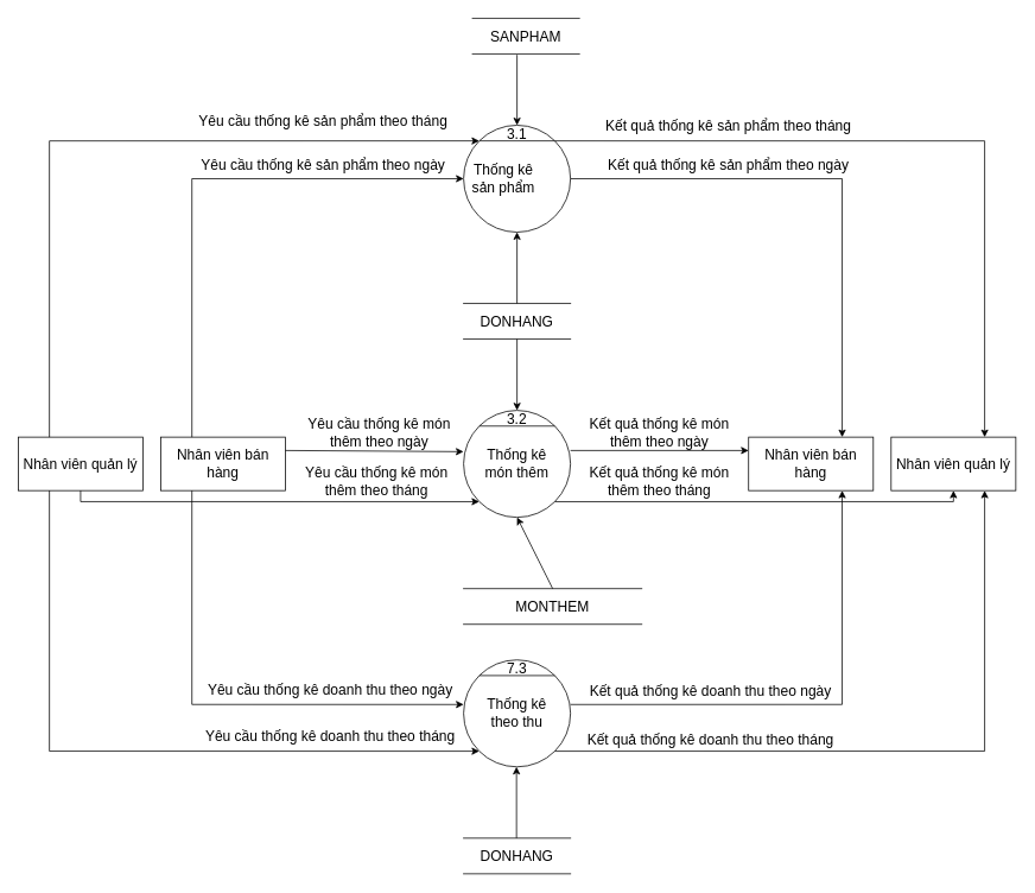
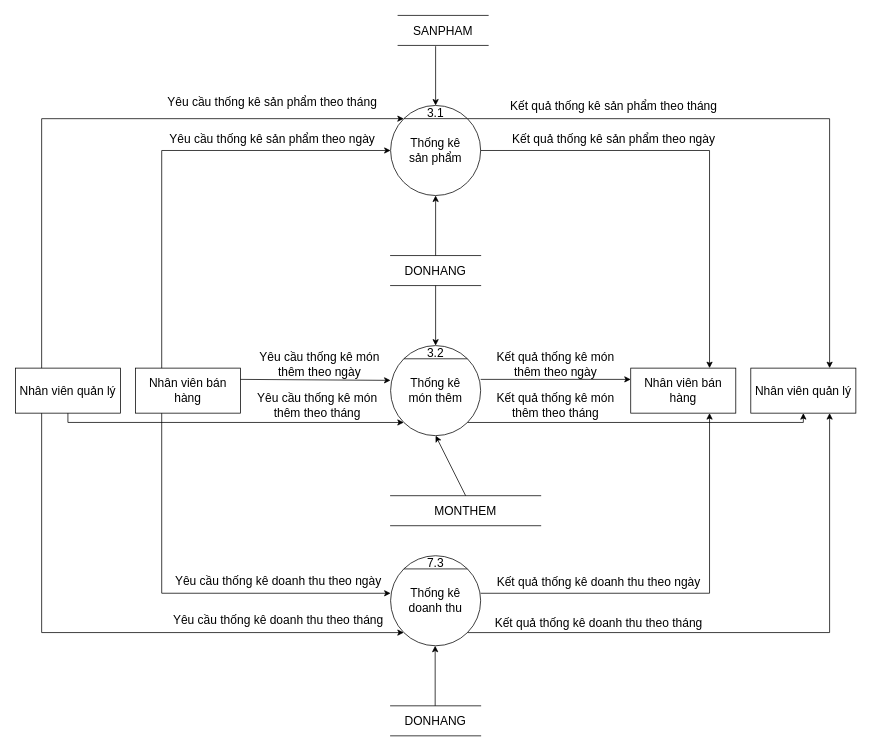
  <mxCell id="0" />
  <mxCell id="1" parent="0" />
  <mxCell id="2" value="" style="ellipse;whiteSpace=wrap;html=1;aspect=fixed;fontSize=16;" vertex="1" parent="1"><mxGeometry x="520" y="140" width="120" height="120" as="geometry" /></mxCell>
  <mxCell id="3" value="" style="endArrow=none;html=1;rounded=0;exitX=0;exitY=0;exitDx=0;exitDy=0;entryX=1;entryY=0;entryDx=0;entryDy=0;fontSize=16;" edge="1" parent="1" source="2" target="2"><mxGeometry width="50" height="50" relative="1" as="geometry"><mxPoint x="860" y="695" as="sourcePoint" /><mxPoint x="910" y="645" as="targetPoint" /></mxGeometry></mxCell>
- <mxCell id="4" value="Thống kê sản phẩm" style="text;html=1;strokeColor=none;fillColor=none;align=center;verticalAlign=middle;whiteSpace=wrap;rounded=0;fontSize=16;" vertex="1" parent="1"><mxGeometry x="525" y="185" width="80" height="30" as="geometry" /></mxCell>
+ <mxCell id="4" value="Thống kê sản phẩm" style="text;html=1;strokeColor=none;fillColor=none;align=center;verticalAlign=middle;whiteSpace=wrap;rounded=0;fontSize=16;" vertex="1" parent="1"><mxGeometry x="540" y="185" width="80" height="30" as="geometry" /></mxCell>
  <mxCell id="5" value="3.1" style="text;html=1;strokeColor=none;fillColor=none;align=center;verticalAlign=middle;whiteSpace=wrap;rounded=0;fontSize=16;" vertex="1" parent="1"><mxGeometry x="565" y="140" width="30" height="20" as="geometry" /></mxCell>
  <mxCell id="6" value="" style="ellipse;whiteSpace=wrap;html=1;aspect=fixed;fontSize=16;" vertex="1" parent="1"><mxGeometry x="520" y="460" width="120" height="120" as="geometry" /></mxCell>
  <mxCell id="7" value="" style="endArrow=none;html=1;rounded=0;exitX=0;exitY=0;exitDx=0;exitDy=0;entryX=1;entryY=0;entryDx=0;entryDy=0;fontSize=16;" edge="1" parent="1" source="6" target="6"><mxGeometry width="50" height="50" relative="1" as="geometry"><mxPoint x="860" y="1015" as="sourcePoint" /><mxPoint x="910" y="965" as="targetPoint" /></mxGeometry></mxCell>
  <mxCell id="8" value="&lt;font style=&quot;font-size: 16px&quot;&gt;Thống kê món thêm&lt;/font&gt;" style="text;html=1;strokeColor=none;fillColor=none;align=center;verticalAlign=middle;whiteSpace=wrap;rounded=0;fontSize=16;" vertex="1" parent="1"><mxGeometry x="540" y="505" width="80" height="30" as="geometry" /></mxCell>
  <mxCell id="9" value="3.2" style="text;html=1;strokeColor=none;fillColor=none;align=center;verticalAlign=middle;whiteSpace=wrap;rounded=0;fontSize=16;" vertex="1" parent="1"><mxGeometry x="565" y="460" width="30" height="20" as="geometry" /></mxCell>
  <mxCell id="10" value="" style="ellipse;whiteSpace=wrap;html=1;aspect=fixed;fontSize=16;" vertex="1" parent="1"><mxGeometry x="520" y="740" width="120" height="120" as="geometry" /></mxCell>
  <mxCell id="11" value="" style="endArrow=none;html=1;rounded=0;exitX=0;exitY=0;exitDx=0;exitDy=0;entryX=1;entryY=0;entryDx=0;entryDy=0;fontSize=16;" edge="1" parent="1" source="10" target="10"><mxGeometry width="50" height="50" relative="1" as="geometry"><mxPoint x="860" y="1295" as="sourcePoint" /><mxPoint x="910" y="1245" as="targetPoint" /></mxGeometry></mxCell>
- <mxCell id="12" value="&lt;font style=&quot;font-size: 16px&quot;&gt;Thống kê theo thu&lt;/font&gt;" style="text;html=1;strokeColor=none;fillColor=none;align=center;verticalAlign=middle;whiteSpace=wrap;rounded=0;fontSize=16;" vertex="1" parent="1"><mxGeometry x="540" y="785" width="80" height="30" as="geometry" /></mxCell>
+ <mxCell id="12" value="&lt;font style=&quot;font-size: 16px&quot;&gt;Thống kê doanh thu&lt;/font&gt;" style="text;html=1;strokeColor=none;fillColor=none;align=center;verticalAlign=middle;whiteSpace=wrap;rounded=0;fontSize=16;" vertex="1" parent="1"><mxGeometry x="540" y="785" width="80" height="30" as="geometry" /></mxCell>
  <mxCell id="13" value="7.3" style="text;html=1;strokeColor=none;fillColor=none;align=center;verticalAlign=middle;whiteSpace=wrap;rounded=0;fontSize=16;" vertex="1" parent="1"><mxGeometry x="565" y="740" width="30" height="20" as="geometry" /></mxCell>
  <mxCell id="14" value="Nhân viên bán hàng" style="rounded=0;whiteSpace=wrap;html=1;fontSize=16;" vertex="1" parent="1"><mxGeometry x="180" y="490" width="140" height="60" as="geometry" /></mxCell>
  <mxCell id="15" value="Nhân viên bán hàng" style="rounded=0;whiteSpace=wrap;html=1;fontSize=16;" vertex="1" parent="1"><mxGeometry x="840" y="490" width="140" height="60" as="geometry" /></mxCell>
  <mxCell id="16" value="Nhân viên quản lý" style="rounded=0;whiteSpace=wrap;html=1;fontSize=16;" vertex="1" parent="1"><mxGeometry x="20" y="490" width="140" height="60" as="geometry" /></mxCell>
  <mxCell id="17" value="Nhân viên quản lý" style="rounded=0;whiteSpace=wrap;html=1;fontSize=16;" vertex="1" parent="1"><mxGeometry x="1000" y="490" width="140" height="60" as="geometry" /></mxCell>
  <mxCell id="18" value="DONHANG" style="shape=partialRectangle;whiteSpace=wrap;html=1;left=0;right=0;fillColor=none;fontSize=16;" vertex="1" parent="1"><mxGeometry x="520" y="340" width="120" height="40" as="geometry" /></mxCell>
  <mxCell id="19" value="SANPHAM" style="shape=partialRectangle;whiteSpace=wrap;html=1;left=0;right=0;fillColor=none;fontSize=16;" vertex="1" parent="1"><mxGeometry x="530" width="120" height="40" as="geometry" y="20" /></mxCell>
  <mxCell id="20" value="DONHANG" style="shape=partialRectangle;whiteSpace=wrap;html=1;left=0;right=0;fillColor=none;fontSize=16;" vertex="1" parent="1"><mxGeometry x="520" y="940" width="120" height="40" as="geometry" /></mxCell>
  <mxCell id="21" value="MONTHEM" style="shape=partialRectangle;whiteSpace=wrap;html=1;left=0;right=0;fillColor=none;fontSize=16;" vertex="1" parent="1"><mxGeometry x="520" y="660" width="200" height="40" as="geometry" /></mxCell>
  <mxCell id="22" value="" style="edgeStyle=segmentEdgeStyle;endArrow=classic;html=1;rounded=0;exitX=0.25;exitY=0;exitDx=0;exitDy=0;entryX=0;entryY=0;entryDx=0;entryDy=0;fontSize=16;" edge="1" parent="1" source="16" target="2"><mxGeometry width="50" height="50" relative="1" as="geometry"><mxPoint x="620" y="460" as="sourcePoint" /><mxPoint x="670" y="410" as="targetPoint" /><Array as="points"><mxPoint x="55" y="158" /></Array></mxGeometry></mxCell>
  <mxCell id="23" value="" style="edgeStyle=segmentEdgeStyle;endArrow=classic;html=1;rounded=0;exitX=0.25;exitY=0;exitDx=0;exitDy=0;entryX=0;entryY=0.5;entryDx=0;entryDy=0;fontSize=16;" edge="1" parent="1" source="14" target="2"><mxGeometry width="50" height="50" relative="1" as="geometry"><mxPoint x="620" y="460" as="sourcePoint" /><mxPoint x="670" y="410" as="targetPoint" /><Array as="points"><mxPoint x="215" y="200" /></Array></mxGeometry></mxCell>
  <mxCell id="24" value="" style="endArrow=classic;html=1;rounded=0;exitX=1;exitY=0.25;exitDx=0;exitDy=0;entryX=-0.001;entryY=0.386;entryDx=0;entryDy=0;entryPerimeter=0;fontSize=16;" edge="1" parent="1" source="14" target="6"><mxGeometry width="50" height="50" relative="1" as="geometry"><mxPoint x="620" y="460" as="sourcePoint" /><mxPoint x="670" y="410" as="targetPoint" /></mxGeometry></mxCell>
  <mxCell id="25" value="" style="edgeStyle=segmentEdgeStyle;endArrow=classic;html=1;rounded=0;exitX=0.25;exitY=1;exitDx=0;exitDy=0;entryX=0;entryY=1;entryDx=0;entryDy=0;fontSize=16;" edge="1" parent="1" source="16" target="10"><mxGeometry width="50" height="50" relative="1" as="geometry"><mxPoint x="620" y="460" as="sourcePoint" /><mxPoint x="670" y="410" as="targetPoint" /><Array as="points"><mxPoint x="55" y="842" /></Array></mxGeometry></mxCell>
  <mxCell id="26" value="" style="edgeStyle=segmentEdgeStyle;endArrow=classic;html=1;rounded=0;exitX=0.25;exitY=1;exitDx=0;exitDy=0;entryX=0;entryY=0.417;entryDx=0;entryDy=0;entryPerimeter=0;fontSize=16;" edge="1" parent="1" source="14" target="10"><mxGeometry width="50" height="50" relative="1" as="geometry"><mxPoint x="620" y="460" as="sourcePoint" /><mxPoint x="670" y="410" as="targetPoint" /><Array as="points"><mxPoint x="215" y="790" /></Array></mxGeometry></mxCell>
  <mxCell id="27" value="" style="edgeStyle=segmentEdgeStyle;endArrow=classic;html=1;rounded=0;exitX=0.5;exitY=1;exitDx=0;exitDy=0;entryX=0;entryY=1;entryDx=0;entryDy=0;fontSize=16;" edge="1" parent="1" source="16" target="6"><mxGeometry width="50" height="50" relative="1" as="geometry"><mxPoint x="620" y="460" as="sourcePoint" /><mxPoint x="580" y="580" as="targetPoint" /><Array as="points"><mxPoint x="90" y="562" /></Array></mxGeometry></mxCell>
  <mxCell id="28" value="" style="edgeStyle=segmentEdgeStyle;endArrow=classic;html=1;rounded=0;exitX=1;exitY=0;exitDx=0;exitDy=0;entryX=0.75;entryY=0;entryDx=0;entryDy=0;fontSize=16;" edge="1" parent="1" source="2" target="17"><mxGeometry width="50" height="50" relative="1" as="geometry"><mxPoint x="620" y="460" as="sourcePoint" /><mxPoint x="670" y="410" as="targetPoint" /></mxGeometry></mxCell>
  <mxCell id="29" value="" style="edgeStyle=segmentEdgeStyle;endArrow=classic;html=1;rounded=0;exitX=1;exitY=0.5;exitDx=0;exitDy=0;entryX=0.75;entryY=0;entryDx=0;entryDy=0;fontSize=16;" edge="1" parent="1" source="2" target="15"><mxGeometry width="50" height="50" relative="1" as="geometry"><mxPoint x="620" y="460" as="sourcePoint" /><mxPoint x="670" y="410" as="targetPoint" /></mxGeometry></mxCell>
  <mxCell id="30" value="" style="endArrow=classic;html=1;rounded=0;entryX=0;entryY=0.25;entryDx=0;entryDy=0;fontSize=16;" edge="1" parent="1" target="15"><mxGeometry width="50" height="50" relative="1" as="geometry"><mxPoint x="640" y="505" as="sourcePoint" /><mxPoint x="670" y="410" as="targetPoint" /></mxGeometry></mxCell>
  <mxCell id="31" value="" style="edgeStyle=segmentEdgeStyle;endArrow=classic;html=1;rounded=0;exitX=1;exitY=1;exitDx=0;exitDy=0;entryX=0.5;entryY=1;entryDx=0;entryDy=0;fontSize=16;" edge="1" parent="1" source="6" target="17"><mxGeometry width="50" height="50" relative="1" as="geometry"><mxPoint x="620" y="460" as="sourcePoint" /><mxPoint x="1040" y="550" as="targetPoint" /><Array as="points"><mxPoint x="1070" y="562" /></Array></mxGeometry></mxCell>
  <mxCell id="32" value="" style="edgeStyle=segmentEdgeStyle;endArrow=classic;html=1;rounded=0;exitX=1;exitY=1;exitDx=0;exitDy=0;entryX=0.75;entryY=1;entryDx=0;entryDy=0;fontSize=16;" edge="1" parent="1" source="10" target="17"><mxGeometry width="50" height="50" relative="1" as="geometry"><mxPoint x="620" y="450" as="sourcePoint" /><mxPoint x="670" y="400" as="targetPoint" /></mxGeometry></mxCell>
  <mxCell id="33" value="" style="edgeStyle=segmentEdgeStyle;endArrow=classic;html=1;rounded=0;exitX=1;exitY=0.417;exitDx=0;exitDy=0;exitPerimeter=0;entryX=0.75;entryY=1;entryDx=0;entryDy=0;fontSize=16;" edge="1" parent="1" source="10" target="15"><mxGeometry width="50" height="50" relative="1" as="geometry"><mxPoint x="620" y="450" as="sourcePoint" /><mxPoint x="670" y="400" as="targetPoint" /></mxGeometry></mxCell>
  <mxCell id="34" value="" style="endArrow=classic;html=1;rounded=0;entryX=0.5;entryY=0;entryDx=0;entryDy=0;fontSize=16;" edge="1" parent="1" target="5"><mxGeometry width="50" height="50" relative="1" as="geometry"><mxPoint x="580" y="61" as="sourcePoint" /><mxPoint x="586" y="140" as="targetPoint" /></mxGeometry></mxCell>
  <mxCell id="35" value="" style="endArrow=classic;html=1;rounded=0;entryX=0.5;entryY=1;entryDx=0;entryDy=0;exitX=0.5;exitY=0;exitDx=0;exitDy=0;fontSize=16;" edge="1" parent="1" source="18" target="2"><mxGeometry width="50" height="50" relative="1" as="geometry"><mxPoint x="590" y="340" as="sourcePoint" /><mxPoint x="590" y="260" as="targetPoint" /></mxGeometry></mxCell>
  <mxCell id="36" value="" style="endArrow=classic;html=1;rounded=0;exitX=0.5;exitY=1;exitDx=0;exitDy=0;entryX=0.5;entryY=0;entryDx=0;entryDy=0;fontSize=16;" edge="1" parent="1" source="18" target="9"><mxGeometry width="50" height="50" relative="1" as="geometry"><mxPoint x="560" y="380" as="sourcePoint" /><mxPoint x="560" y="460" as="targetPoint" /></mxGeometry></mxCell>
  <mxCell id="37" value="" style="endArrow=classic;html=1;rounded=0;entryX=0.5;entryY=1;entryDx=0;entryDy=0;exitX=0.5;exitY=0;exitDx=0;exitDy=0;fontSize=16;" edge="1" parent="1" source="21" target="6"><mxGeometry width="50" height="50" relative="1" as="geometry"><mxPoint x="600" y="650" as="sourcePoint" /><mxPoint x="650" y="600" as="targetPoint" /></mxGeometry></mxCell>
  <mxCell id="38" value="" style="endArrow=classic;html=1;rounded=0;entryX=0.5;entryY=1;entryDx=0;entryDy=0;exitX=0.5;exitY=0;exitDx=0;exitDy=0;fontSize=16;" edge="1" parent="1"><mxGeometry width="50" height="50" relative="1" as="geometry"><mxPoint x="579.38" y="940" as="sourcePoint" /><mxPoint x="579.38" y="860" as="targetPoint" /></mxGeometry></mxCell>
  <mxCell id="39" value="Yêu cầu thống kê sản phẩm theo tháng" style="text;html=1;strokeColor=none;fillColor=none;align=center;verticalAlign=middle;whiteSpace=wrap;rounded=0;fontSize=16;" vertex="1" parent="1"><mxGeometry x="215" y="120" width="295" height="30" as="geometry" /></mxCell>
  <mxCell id="40" value="Yêu cầu thống kê sản phẩm theo ngày" style="text;html=1;strokeColor=none;fillColor=none;align=center;verticalAlign=middle;whiteSpace=wrap;rounded=0;fontSize=16;" vertex="1" parent="1"><mxGeometry x="215" y="170" width="295" height="30" as="geometry" /></mxCell>
  <mxCell id="41" value="Yêu cầu thống kê món thêm theo tháng" style="text;html=1;strokeColor=none;fillColor=none;align=center;verticalAlign=middle;whiteSpace=wrap;rounded=0;fontSize=16;" vertex="1" parent="1"><mxGeometry x="335" y="520" width="175" height="40" as="geometry" /></mxCell>
  <mxCell id="42" value="Yêu cầu thống kê món thêm theo ngày" style="text;html=1;strokeColor=none;fillColor=none;align=center;verticalAlign=middle;whiteSpace=wrap;rounded=0;fontSize=16;" vertex="1" parent="1"><mxGeometry x="333" y="470" width="185" height="30" as="geometry" /></mxCell>
  <mxCell id="43" value="Yêu cầu thống kê doanh thu theo ngày" style="text;html=1;strokeColor=none;fillColor=none;align=center;verticalAlign=middle;whiteSpace=wrap;rounded=0;fontSize=16;" vertex="1" parent="1"><mxGeometry x="223" y="755" width="295" height="35" as="geometry" /></mxCell>
  <mxCell id="44" value="Yêu cầu thống kê doanh thu theo tháng" style="text;html=1;strokeColor=none;fillColor=none;align=center;verticalAlign=middle;whiteSpace=wrap;rounded=0;fontSize=16;" vertex="1" parent="1"><mxGeometry x="223" y="810" width="295" height="30" as="geometry" /></mxCell>
  <mxCell id="45" value="Kết quả thống kê sản phẩm theo tháng" style="text;html=1;strokeColor=none;fillColor=none;align=center;verticalAlign=middle;whiteSpace=wrap;rounded=0;fontSize=16;" vertex="1" parent="1"><mxGeometry x="670" y="120" width="295" height="40" as="geometry" /></mxCell>
  <mxCell id="46" value="Kết quả thống kê sản phẩm theo ngày" style="text;html=1;strokeColor=none;fillColor=none;align=center;verticalAlign=middle;whiteSpace=wrap;rounded=0;fontSize=16;" vertex="1" parent="1"><mxGeometry x="670" y="170" width="295" height="30" as="geometry" /></mxCell>
  <mxCell id="47" value="Kết quả thống kê món thêm theo tháng" style="text;html=1;strokeColor=none;fillColor=none;align=center;verticalAlign=middle;whiteSpace=wrap;rounded=0;fontSize=16;" vertex="1" parent="1"><mxGeometry x="650" y="520" width="180" height="40" as="geometry" /></mxCell>
  <mxCell id="48" value="Kết quả thống kê món thêm theo ngày" style="text;html=1;strokeColor=none;fillColor=none;align=center;verticalAlign=middle;whiteSpace=wrap;rounded=0;fontSize=16;" vertex="1" parent="1"><mxGeometry x="650" y="465" width="180" height="40" as="geometry" /></mxCell>
  <mxCell id="49" value="Kết quả thống kê doanh thu theo ngày" style="text;html=1;strokeColor=none;fillColor=none;align=center;verticalAlign=middle;whiteSpace=wrap;rounded=0;fontSize=16;" vertex="1" parent="1"><mxGeometry x="650" y="760" width="295" height="30" as="geometry" /></mxCell>
  <mxCell id="50" value="Kết quả thống kê doanh thu theo tháng" style="text;html=1;strokeColor=none;fillColor=none;align=center;verticalAlign=middle;whiteSpace=wrap;rounded=0;fontSize=16;" vertex="1" parent="1"><mxGeometry x="650" y="815" width="295" height="30" as="geometry" /></mxCell>
